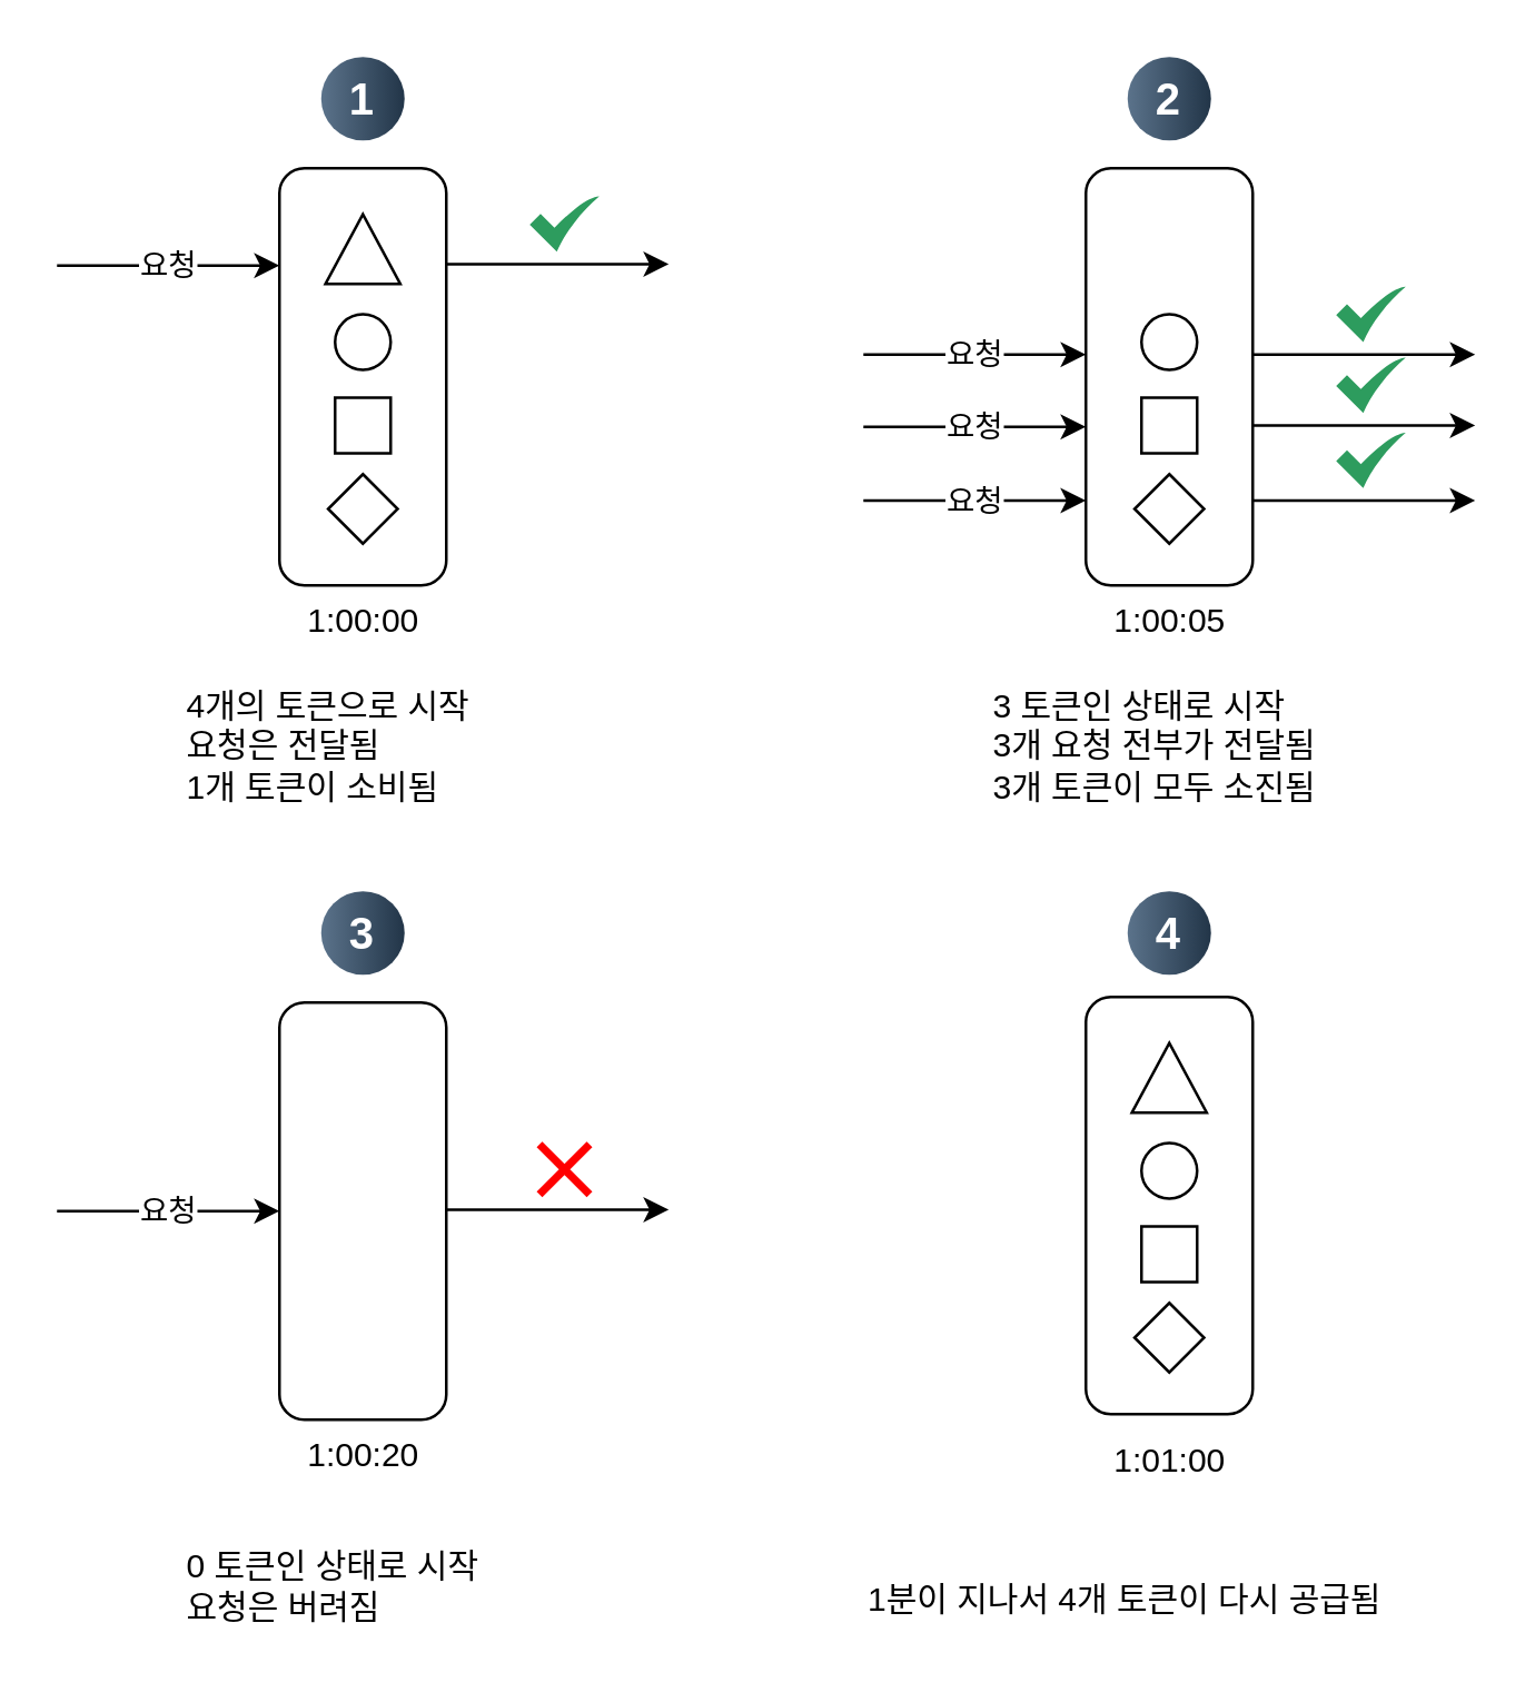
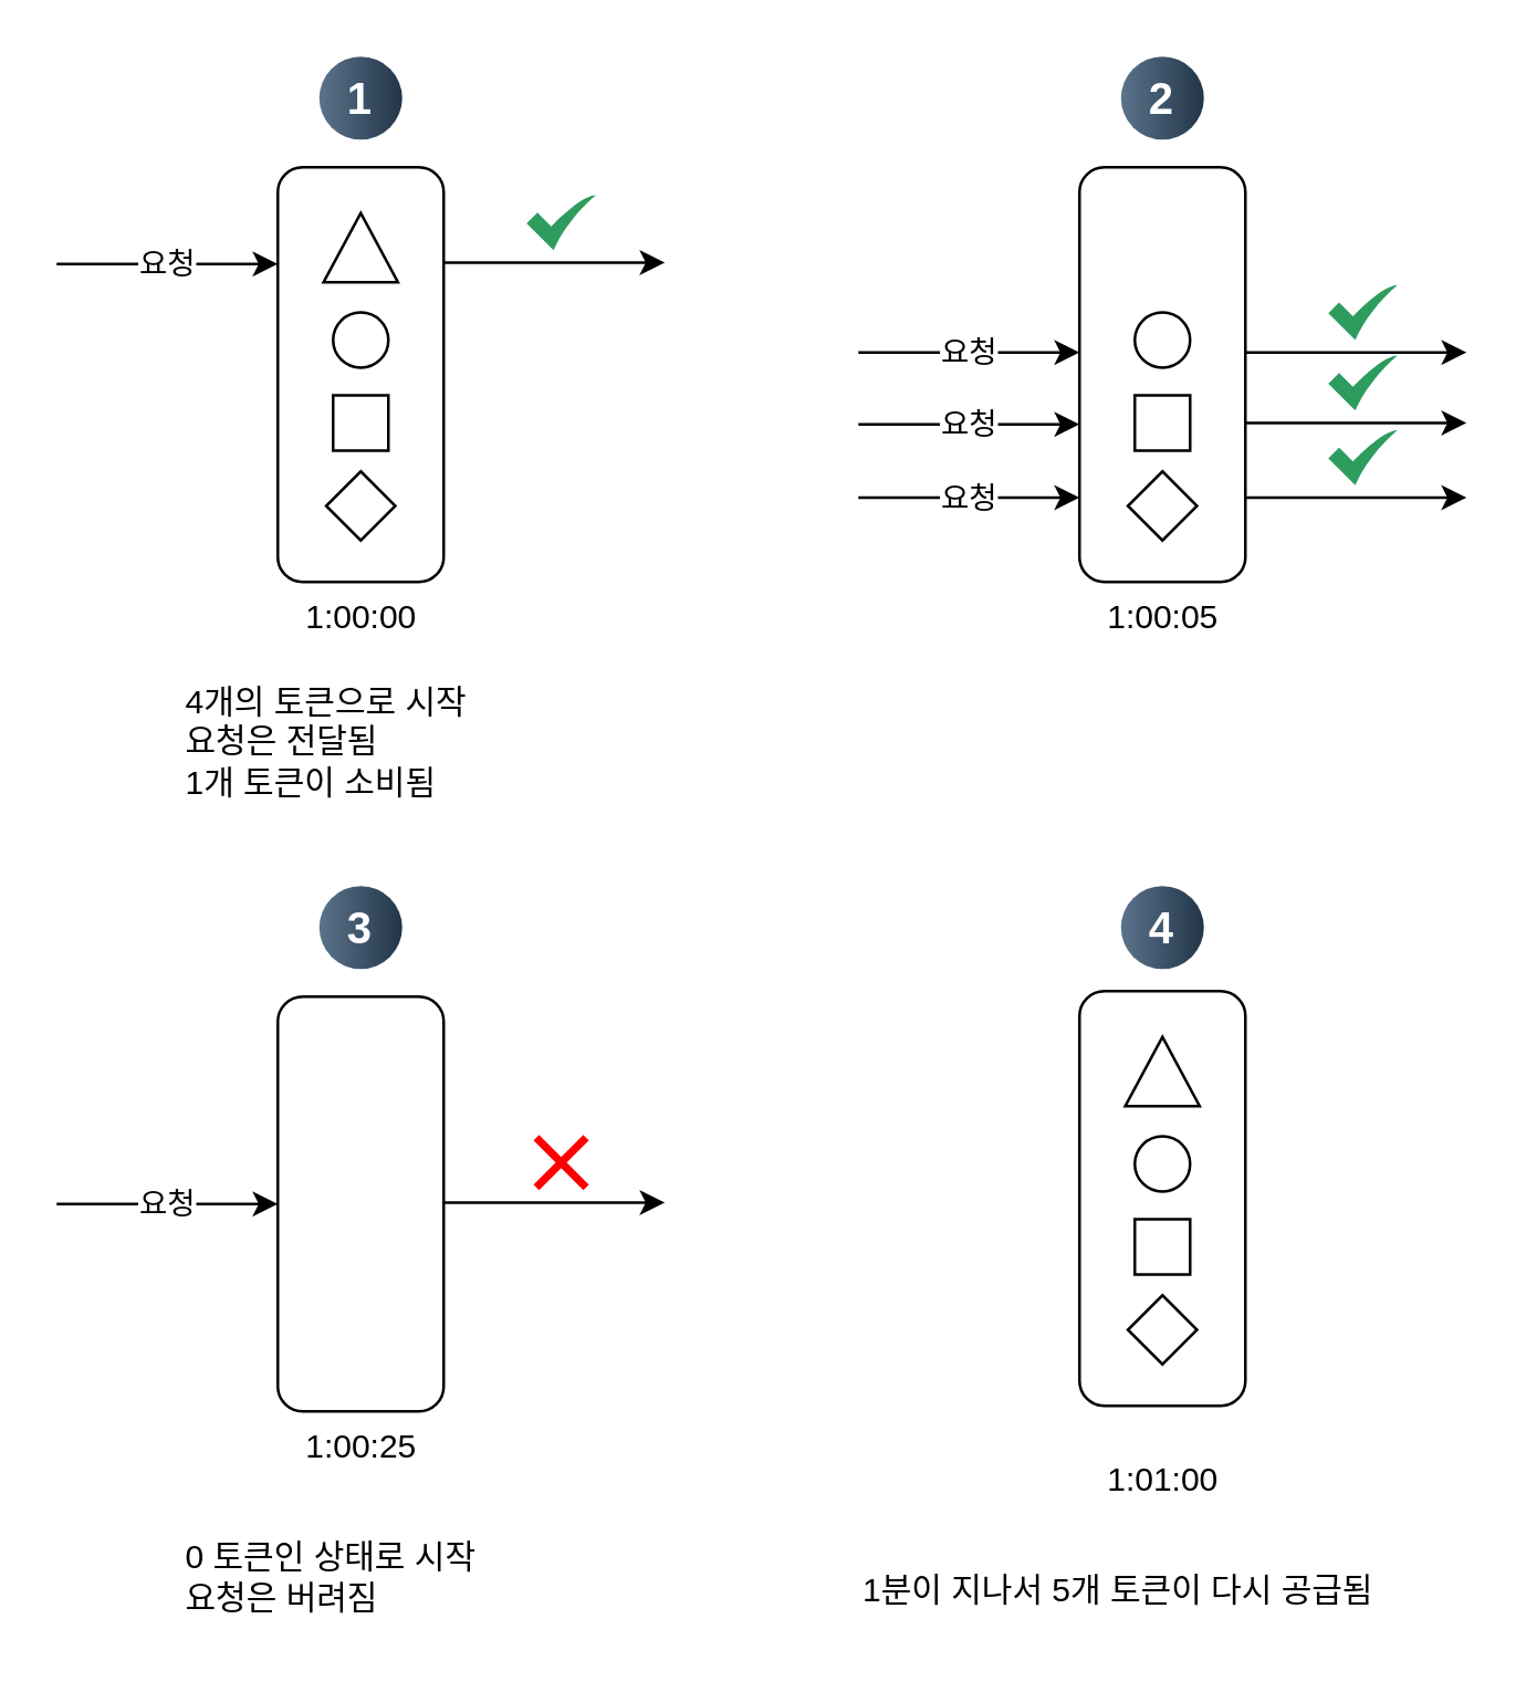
  <mxCell id="0" />
  <mxCell id="1" parent="0" />
  <mxCell id="2" value="" style="rounded=1;whiteSpace=wrap;html=1;" vertex="1" parent="1"><mxGeometry x="100" y="60" width="60" height="150" as="geometry" /></mxCell>
  <mxCell id="3" value="" style="ellipse;whiteSpace=wrap;html=1;" vertex="1" parent="1"><mxGeometry x="120" y="112.5" width="20" height="20" as="geometry" /></mxCell>
  <mxCell id="4" value="" style="rounded=0;whiteSpace=wrap;html=1;" vertex="1" parent="1"><mxGeometry x="120" y="142.5" width="20" height="20" as="geometry" /></mxCell>
  <mxCell id="5" value="" style="triangle;whiteSpace=wrap;html=1;rotation=-90;" vertex="1" parent="1"><mxGeometry x="117.5" y="75.62" width="25" height="26.88" as="geometry" /></mxCell>
  <mxCell id="6" value="" style="rhombus;whiteSpace=wrap;html=1;" vertex="1" parent="1"><mxGeometry x="117.5" y="170" width="25" height="25" as="geometry" /></mxCell>
  <mxCell id="7" value="요청" style="endArrow=classic;html=1;rounded=0;entryX=0;entryY=0.5;entryDx=0;entryDy=0;" edge="1" parent="1"><mxGeometry width="50" height="50" relative="1" as="geometry"><mxPoint x="20" y="95" as="sourcePoint" /><mxPoint x="100" y="95" as="targetPoint" /><mxPoint as="offset" /></mxGeometry></mxCell>
  <mxCell id="8" value="" style="endArrow=classic;html=1;rounded=0;entryX=0;entryY=0.5;entryDx=0;entryDy=0;" edge="1" parent="1"><mxGeometry width="50" height="50" relative="1" as="geometry"><mxPoint x="160" y="94.5" as="sourcePoint" /><mxPoint x="240" y="94.5" as="targetPoint" /></mxGeometry></mxCell>
  <mxCell id="9" value="" style="sketch=0;html=1;aspect=fixed;strokeColor=none;shadow=0;align=center;fillColor=#2D9C5E;verticalAlign=top;labelPosition=center;verticalLabelPosition=bottom;shape=mxgraph.gcp2.check" vertex="1" parent="1"><mxGeometry x="190" y="70" width="25" height="20" as="geometry" /></mxCell>
  <mxCell id="10" value="1:00:00" style="text;html=1;align=center;verticalAlign=middle;resizable=0;points=[];autosize=1;strokeColor=none;fillColor=none;" vertex="1" parent="1"><mxGeometry x="100" y="208" width="60" height="30" as="geometry" /></mxCell>
  <mxCell id="11" value="" style="rounded=1;whiteSpace=wrap;html=1;" vertex="1" parent="1"><mxGeometry x="390" y="60" width="60" height="150" as="geometry" /></mxCell>
  <mxCell id="12" value="" style="ellipse;whiteSpace=wrap;html=1;" vertex="1" parent="1"><mxGeometry x="410" y="112.5" width="20" height="20" as="geometry" /></mxCell>
  <mxCell id="13" value="" style="rounded=0;whiteSpace=wrap;html=1;" vertex="1" parent="1"><mxGeometry x="410" y="142.5" width="20" height="20" as="geometry" /></mxCell>
  <mxCell id="14" value="" style="rhombus;whiteSpace=wrap;html=1;" vertex="1" parent="1"><mxGeometry x="407.5" y="170" width="25" height="25" as="geometry" /></mxCell>
  <mxCell id="15" value="요청" style="endArrow=classic;html=1;rounded=0;entryX=0;entryY=0.5;entryDx=0;entryDy=0;" edge="1" parent="1"><mxGeometry width="50" height="50" relative="1" as="geometry"><mxPoint x="310" y="153" as="sourcePoint" /><mxPoint x="390" y="153" as="targetPoint" /><mxPoint as="offset" /></mxGeometry></mxCell>
  <mxCell id="16" value="" style="endArrow=classic;html=1;rounded=0;entryX=0;entryY=0.5;entryDx=0;entryDy=0;" edge="1" parent="1"><mxGeometry width="50" height="50" relative="1" as="geometry"><mxPoint x="450" y="152.5" as="sourcePoint" /><mxPoint x="530" y="152.5" as="targetPoint" /></mxGeometry></mxCell>
  <mxCell id="17" value="" style="sketch=0;html=1;aspect=fixed;strokeColor=none;shadow=0;align=center;fillColor=#2D9C5E;verticalAlign=top;labelPosition=center;verticalLabelPosition=bottom;shape=mxgraph.gcp2.check" vertex="1" parent="1"><mxGeometry x="480" y="128" width="25" height="20" as="geometry" /></mxCell>
  <mxCell id="18" value="1:00:05" style="text;html=1;align=center;verticalAlign=middle;resizable=0;points=[];autosize=1;strokeColor=none;fillColor=none;" vertex="1" parent="1"><mxGeometry x="390" y="208" width="60" height="30" as="geometry" /></mxCell>
  <mxCell id="19" value="요청" style="endArrow=classic;html=1;rounded=0;entryX=0;entryY=0.5;entryDx=0;entryDy=0;" edge="1" parent="1"><mxGeometry width="50" height="50" relative="1" as="geometry"><mxPoint x="310" y="127" as="sourcePoint" /><mxPoint x="390" y="127" as="targetPoint" /><mxPoint as="offset" /></mxGeometry></mxCell>
  <mxCell id="20" value="요청" style="endArrow=classic;html=1;rounded=0;entryX=0;entryY=0.5;entryDx=0;entryDy=0;" edge="1" parent="1"><mxGeometry width="50" height="50" relative="1" as="geometry"><mxPoint x="310" y="179.5" as="sourcePoint" /><mxPoint x="390" y="179.5" as="targetPoint" /><mxPoint as="offset" /></mxGeometry></mxCell>
  <mxCell id="21" value="" style="endArrow=classic;html=1;rounded=0;entryX=0;entryY=0.5;entryDx=0;entryDy=0;" edge="1" parent="1"><mxGeometry width="50" height="50" relative="1" as="geometry"><mxPoint x="450" y="127" as="sourcePoint" /><mxPoint x="530" y="127" as="targetPoint" /></mxGeometry></mxCell>
  <mxCell id="22" value="" style="sketch=0;html=1;aspect=fixed;strokeColor=none;shadow=0;align=center;fillColor=#2D9C5E;verticalAlign=top;labelPosition=center;verticalLabelPosition=bottom;shape=mxgraph.gcp2.check" vertex="1" parent="1"><mxGeometry x="480" y="102.5" width="25" height="20" as="geometry" /></mxCell>
  <mxCell id="23" value="" style="endArrow=classic;html=1;rounded=0;entryX=0;entryY=0.5;entryDx=0;entryDy=0;" edge="1" parent="1"><mxGeometry width="50" height="50" relative="1" as="geometry"><mxPoint x="450" y="179.5" as="sourcePoint" /><mxPoint x="530" y="179.5" as="targetPoint" /></mxGeometry></mxCell>
  <mxCell id="24" value="" style="sketch=0;html=1;aspect=fixed;strokeColor=none;shadow=0;align=center;fillColor=#2D9C5E;verticalAlign=top;labelPosition=center;verticalLabelPosition=bottom;shape=mxgraph.gcp2.check" vertex="1" parent="1"><mxGeometry x="480" y="155" width="25" height="20" as="geometry" /></mxCell>
  <mxCell id="25" value="" style="rounded=1;whiteSpace=wrap;html=1;" vertex="1" parent="1"><mxGeometry x="100" y="360" width="60" height="150" as="geometry" /></mxCell>
  <mxCell id="26" value="요청" style="endArrow=classic;html=1;rounded=0;entryX=0;entryY=0.5;entryDx=0;entryDy=0;" edge="1" parent="1" target="25"><mxGeometry width="50" height="50" relative="1" as="geometry"><mxPoint x="20" y="435" as="sourcePoint" /><mxPoint x="70" y="427.5" as="targetPoint" /><mxPoint as="offset" /></mxGeometry></mxCell>
  <mxCell id="27" value="" style="endArrow=classic;html=1;rounded=0;entryX=0;entryY=0.5;entryDx=0;entryDy=0;" edge="1" parent="1"><mxGeometry width="50" height="50" relative="1" as="geometry"><mxPoint x="160" y="434.5" as="sourcePoint" /><mxPoint x="240" y="434.5" as="targetPoint" /></mxGeometry></mxCell>
- <mxCell id="28" value="1:00:20" style="text;html=1;align=center;verticalAlign=middle;resizable=0;points=[];autosize=1;strokeColor=none;fillColor=none;" vertex="1" parent="1"><mxGeometry x="100" y="508" width="60" height="30" as="geometry" /></mxCell>
+ <mxCell id="28" value="1:00:25" style="text;html=1;align=center;verticalAlign=middle;resizable=0;points=[];autosize=1;strokeColor=none;fillColor=none;" vertex="1" parent="1"><mxGeometry x="100" y="508" width="60" height="30" as="geometry" /></mxCell>
  <mxCell id="29" value="" style="shape=mxgraph.mockup.markup.redX;fillColor=#ff0000;html=1;shadow=0;whiteSpace=wrap;strokeColor=none;" vertex="1" parent="1"><mxGeometry x="192.5" y="410" width="20" height="20" as="geometry" /></mxCell>
  <mxCell id="30" value="" style="rounded=1;whiteSpace=wrap;html=1;" vertex="1" parent="1"><mxGeometry x="390" y="358" width="60" height="150" as="geometry" /></mxCell>
  <mxCell id="31" value="" style="ellipse;whiteSpace=wrap;html=1;" vertex="1" parent="1"><mxGeometry x="410" y="410.5" width="20" height="20" as="geometry" /></mxCell>
  <mxCell id="32" value="" style="rounded=0;whiteSpace=wrap;html=1;" vertex="1" parent="1"><mxGeometry x="410" y="440.5" width="20" height="20" as="geometry" /></mxCell>
  <mxCell id="33" value="" style="triangle;whiteSpace=wrap;html=1;rotation=-90;" vertex="1" parent="1"><mxGeometry x="407.5" y="373.62" width="25" height="26.88" as="geometry" /></mxCell>
  <mxCell id="34" value="" style="rhombus;whiteSpace=wrap;html=1;" vertex="1" parent="1"><mxGeometry x="407.5" y="468" width="25" height="25" as="geometry" /></mxCell>
- <mxCell id="35" value="1:01:00" style="text;html=1;align=center;verticalAlign=middle;resizable=0;points=[];autosize=1;strokeColor=none;fillColor=none;" vertex="1" parent="1"><mxGeometry x="390" y="510" width="60" height="30" as="geometry" /></mxCell>
+ <mxCell id="35" value="1:01:00" style="text;html=1;align=center;verticalAlign=middle;resizable=0;points=[];autosize=1;strokeColor=none;fillColor=none;" vertex="1" parent="1"><mxGeometry x="390" y="520" width="60" height="30" as="geometry" /></mxCell>
  <mxCell id="36" value="4개의 토큰으로 시작&lt;div&gt;요청은 전달됨&lt;/div&gt;&lt;div&gt;1개 토큰이 소비됨&lt;/div&gt;" style="text;html=1;align=left;verticalAlign=middle;resizable=0;points=[];autosize=1;strokeColor=none;fillColor=none;" vertex="1" parent="1"><mxGeometry x="65" y="238" width="130" height="60" as="geometry" /></mxCell>
  <mxCell id="37" value="1" style="ellipse;whiteSpace=wrap;html=1;aspect=fixed;rotation=0;gradientColor=#223548;strokeColor=none;gradientDirection=east;fillColor=#5b738b;rounded=0;pointerEvents=0;fontFamily=Helvetica;fontSize=16;fontColor=#FFFFFF;spacingTop=4;spacingBottom=4;spacingLeft=4;spacingRight=4;points=[];fontStyle=1" vertex="1" parent="1"><mxGeometry x="115" y="20" width="30" height="30" as="geometry" /></mxCell>
  <mxCell id="38" value="2" style="ellipse;whiteSpace=wrap;html=1;aspect=fixed;rotation=0;gradientColor=#223548;strokeColor=none;gradientDirection=east;fillColor=#5b738b;rounded=0;pointerEvents=0;fontFamily=Helvetica;fontSize=16;fontColor=#FFFFFF;spacingTop=4;spacingBottom=4;spacingLeft=4;spacingRight=4;points=[];fontStyle=1" vertex="1" parent="1"><mxGeometry x="405" y="20" width="30" height="30" as="geometry" /></mxCell>
  <mxCell id="39" value="3" style="ellipse;whiteSpace=wrap;html=1;aspect=fixed;rotation=0;gradientColor=#223548;strokeColor=none;gradientDirection=east;fillColor=#5b738b;rounded=0;pointerEvents=0;fontFamily=Helvetica;fontSize=16;fontColor=#FFFFFF;spacingTop=4;spacingBottom=4;spacingLeft=4;spacingRight=4;points=[];fontStyle=1" vertex="1" parent="1"><mxGeometry x="115" y="320" width="30" height="30" as="geometry" /></mxCell>
  <mxCell id="40" value="4" style="ellipse;whiteSpace=wrap;html=1;aspect=fixed;rotation=0;gradientColor=#223548;strokeColor=none;gradientDirection=east;fillColor=#5b738b;rounded=0;pointerEvents=0;fontFamily=Helvetica;fontSize=16;fontColor=#FFFFFF;spacingTop=4;spacingBottom=4;spacingLeft=4;spacingRight=4;points=[];fontStyle=1" vertex="1" parent="1"><mxGeometry x="405" y="320" width="30" height="30" as="geometry" /></mxCell>
- <mxCell id="41" value="3 토큰인 상태로 시작&lt;div&gt;3개 요청 전부가 전달됨&lt;/div&gt;&lt;div&gt;3개 토큰이 모두 소진됨&lt;/div&gt;" style="text;html=1;align=left;verticalAlign=middle;resizable=0;points=[];autosize=1;strokeColor=none;fillColor=none;" vertex="1" parent="1"><mxGeometry x="355" y="238" width="150" height="60" as="geometry" /></mxCell>
  <mxCell id="42" value="0 토큰인 상태로 시작&lt;div&gt;요청은 버려짐&lt;/div&gt;" style="text;html=1;align=left;verticalAlign=middle;resizable=0;points=[];autosize=1;strokeColor=none;fillColor=none;" vertex="1" parent="1"><mxGeometry x="65" y="550" width="140" height="40" as="geometry" /></mxCell>
- <mxCell id="43" value="1분이 지나서 4개 토큰이 다시 공급됨" style="text;html=1;align=left;verticalAlign=middle;resizable=0;points=[];autosize=1;strokeColor=none;fillColor=none;" vertex="1" parent="1"><mxGeometry x="310" y="560" width="220" height="30" as="geometry" /></mxCell>
+ <mxCell id="43" value="1분이 지나서 5개 토큰이 다시 공급됨" style="text;html=1;align=left;verticalAlign=middle;resizable=0;points=[];autosize=1;strokeColor=none;fillColor=none;" vertex="1" parent="1"><mxGeometry x="310" y="560" width="220" height="30" as="geometry" /></mxCell>
